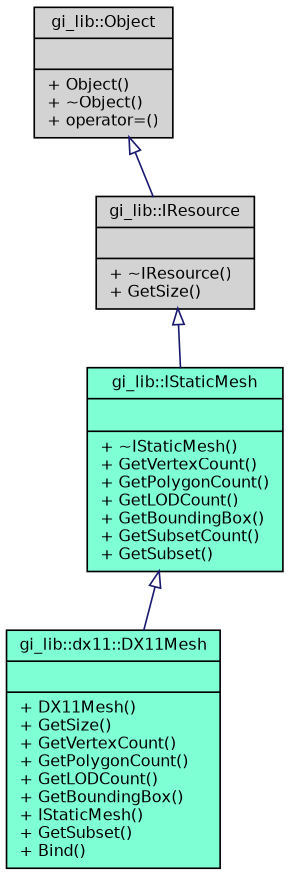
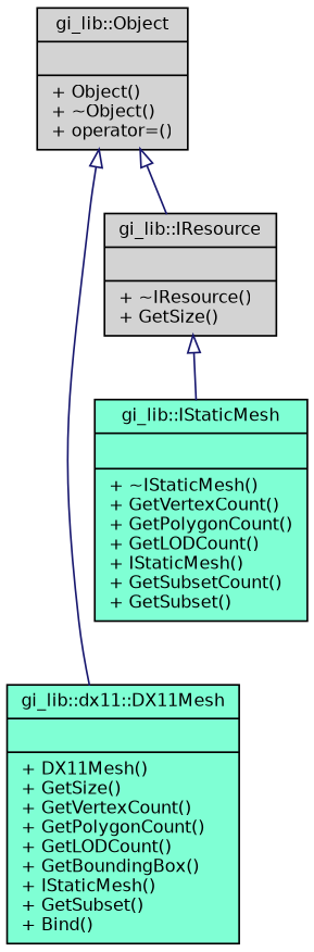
  digraph {
    node [color=black fillcolor=aquamarine fontname=Helvetica fontsize=10 shape=record style=filled]
    edge [arrowtail=onormal color=midnightblue dir=back fontname=Helvetica fontsize=10 labelfontname=Helvetica labelfontsize=10 style=solid]
    n1 [fontcolor=black height=0.2 label="{gi_lib::dx11::DX11Mesh\n||+ DX11Mesh()\l+ GetSize()\l+ GetVertexCount()\l+ GetPolygonCount()\l+ GetLODCount()\l+ GetBoundingBox()\l+ IStaticMesh()\l+ GetSubset()\l+ Bind()\l}" width=0.4]
-   n2 [height=0.2 label="{gi_lib::IStaticMesh\n||+ ~IStaticMesh()\l+ GetVertexCount()\l+ GetPolygonCount()\l+ GetLODCount()\l+ GetBoundingBox()\l+ GetSubsetCount()\l+ GetSubset()\l}" width=0.4]
+   n2 [height=0.2 label="{gi_lib::IStaticMesh\n||+ ~IStaticMesh()\l+ GetVertexCount()\l+ GetPolygonCount()\l+ GetLODCount()\l+ IStaticMesh()\l+ GetSubsetCount()\l+ GetSubset()\l}" width=0.4]
    n3 [fillcolor=lightgrey height=0.2 label="{gi_lib::IResource\n||+ ~IResource()\l+ GetSize()\l}" width=0.4]
    n4 [fillcolor=lightgrey height=0.2 label="{gi_lib::Object\n||+ Object()\l+ ~Object()\l+ operator=()\l}" width=0.4]
-   n2 -> n1
+   n4 -> n1
    n3 -> n2
    n4 -> n3
  }
